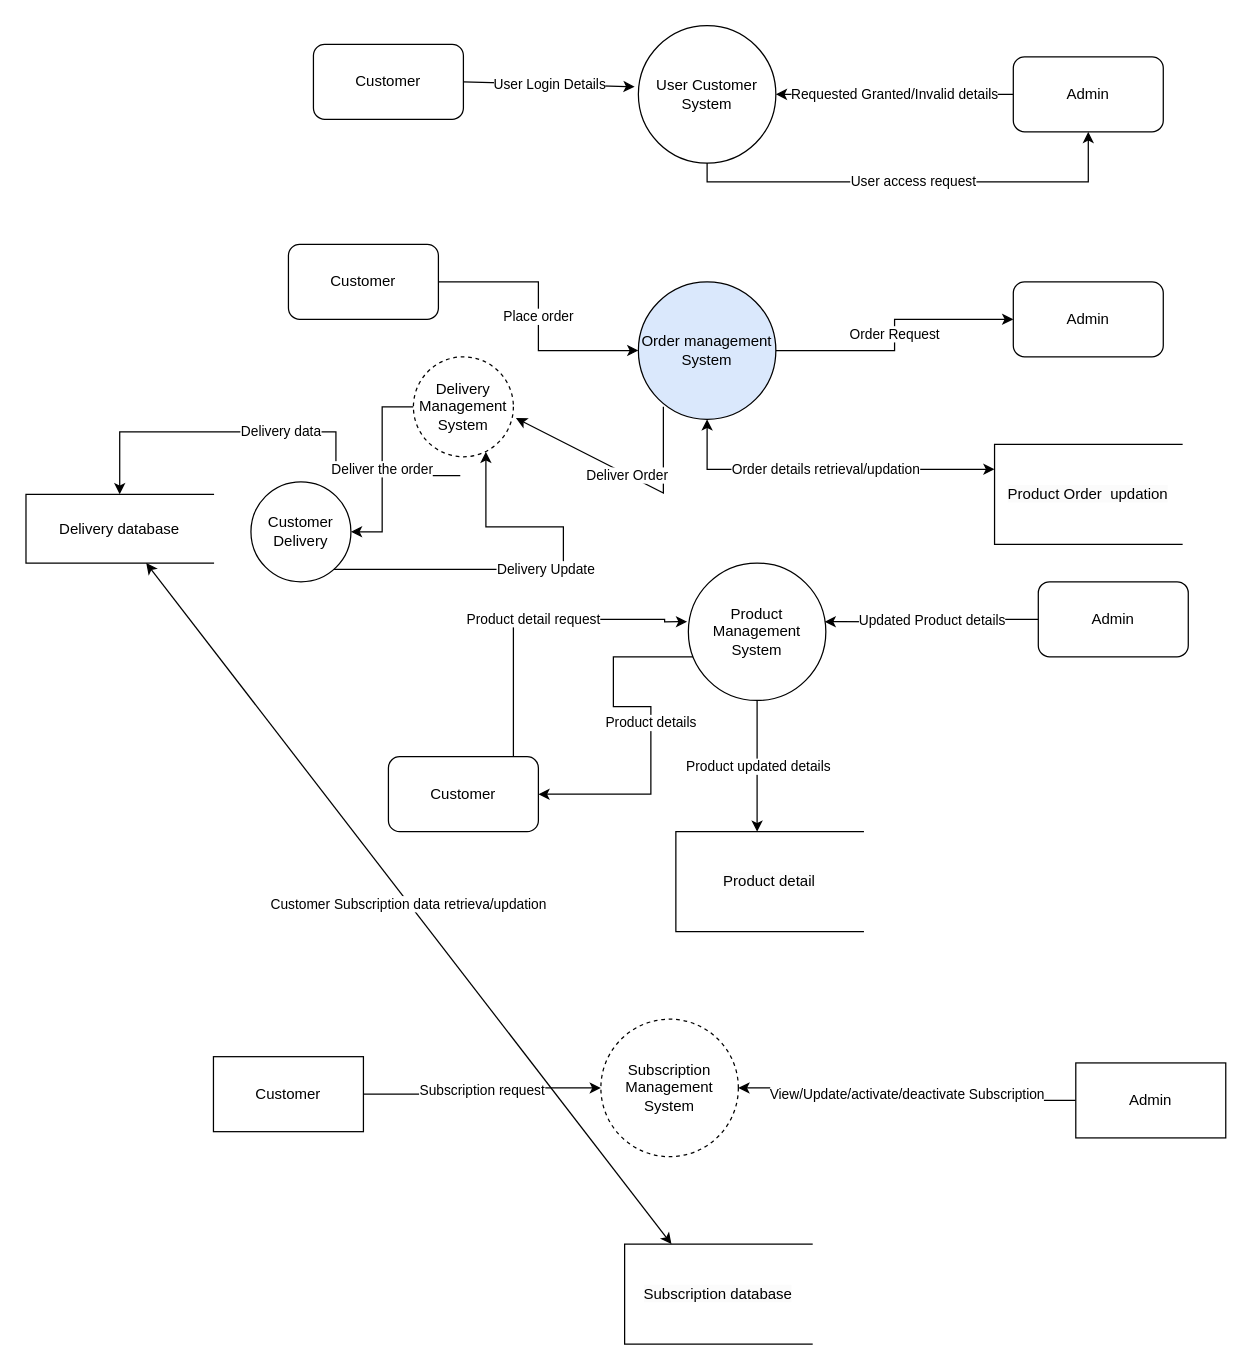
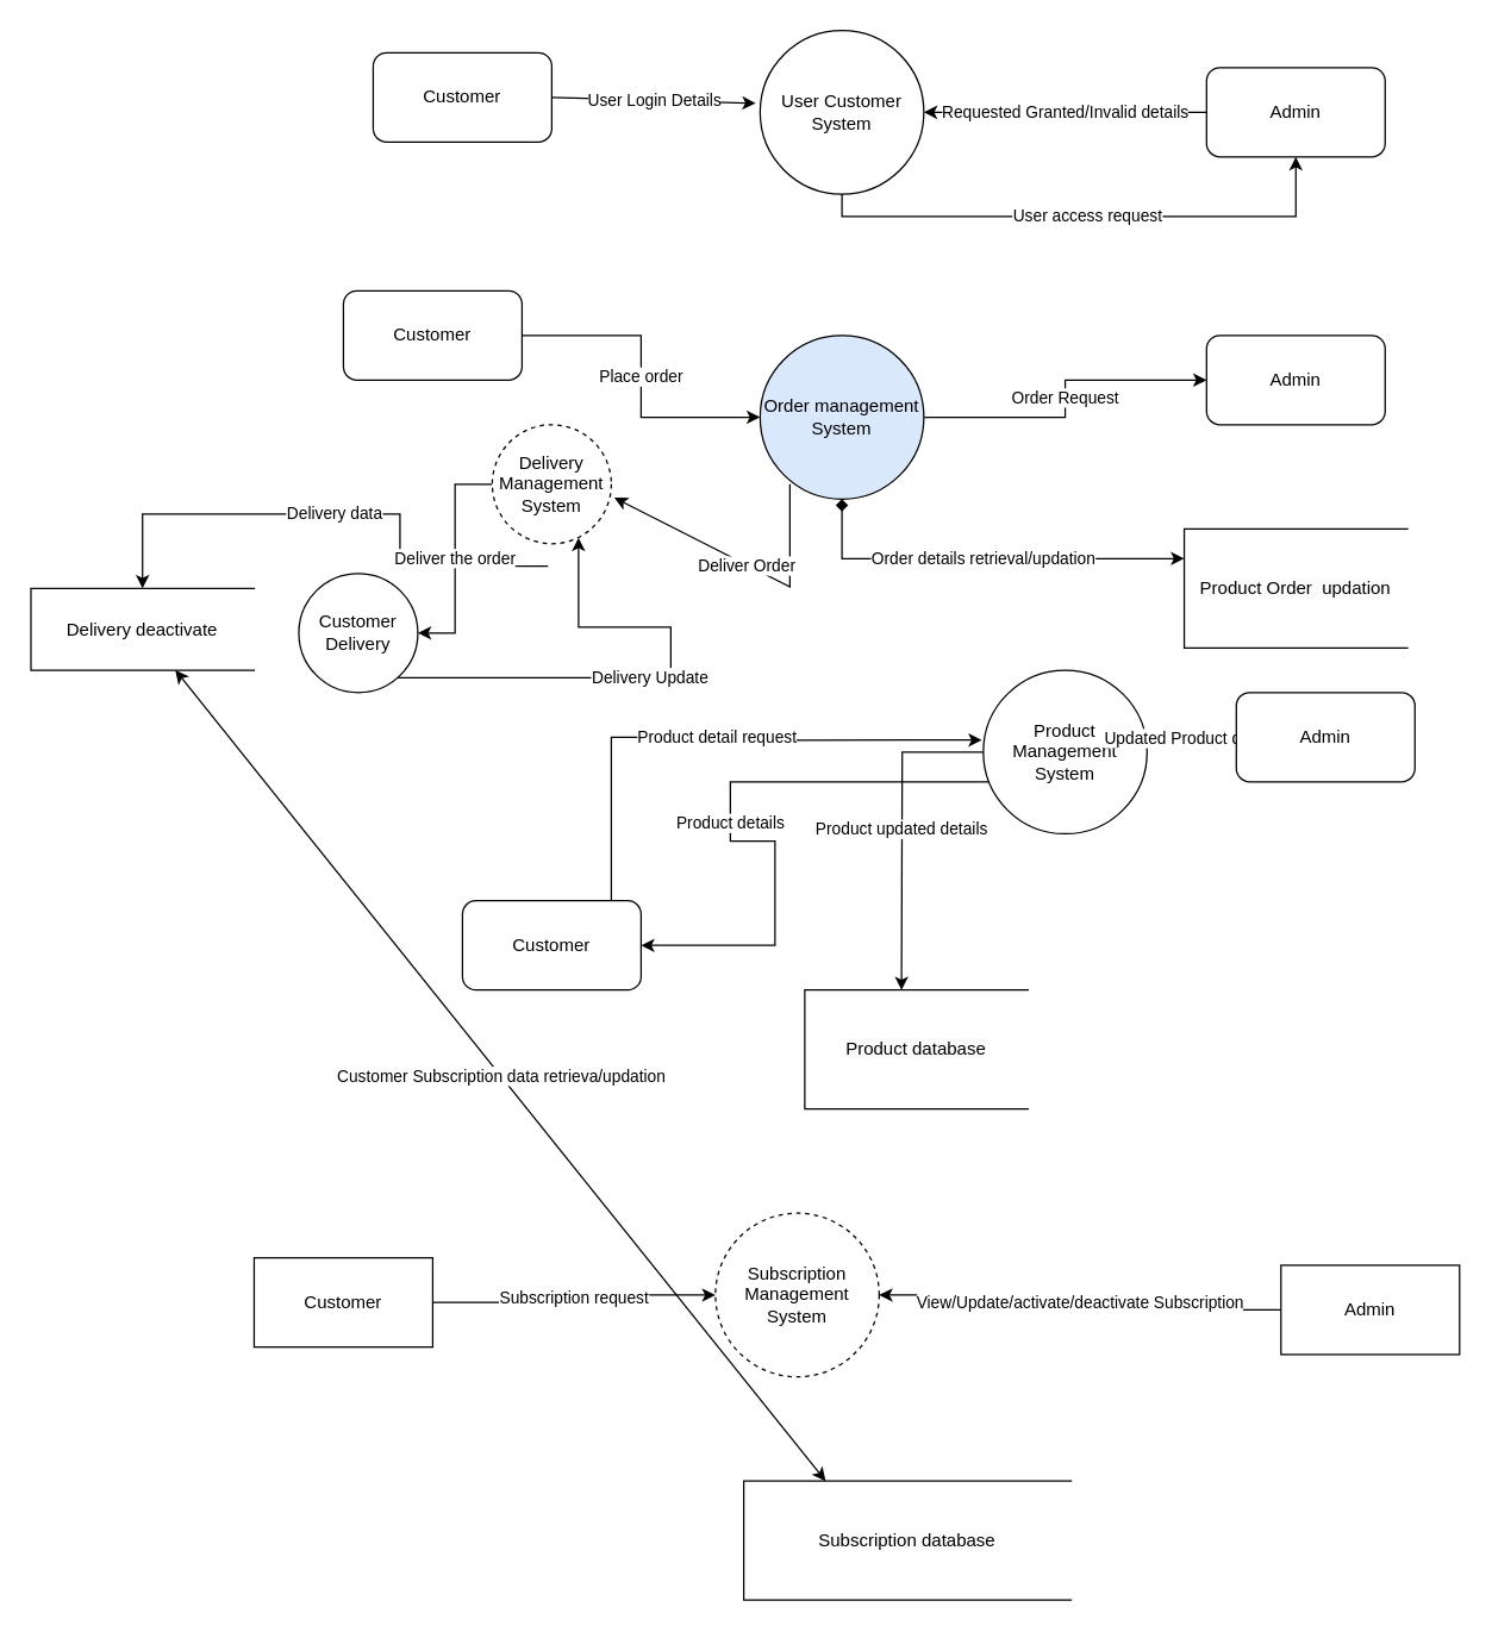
  <mxCell id="0" />
  <mxCell id="1" parent="0" />
  <mxCell id="2" value="Customer" style="rounded=1;whiteSpace=wrap;html=1;" vertex="1" parent="1"><mxGeometry x="250" y="35" width="120" height="60" as="geometry" /></mxCell>
  <mxCell id="3" value="Requested Granted/Invalid details" style="edgeStyle=orthogonalEdgeStyle;rounded=0;orthogonalLoop=1;jettySize=auto;html=1;" edge="1" parent="1" source="4" target="6"><mxGeometry relative="1" as="geometry" /></mxCell>
  <mxCell id="4" value="Admin" style="rounded=1;whiteSpace=wrap;html=1;" vertex="1" parent="1"><mxGeometry x="810" y="45" width="120" height="60" as="geometry" /></mxCell>
  <mxCell id="5" value="User access request" style="edgeStyle=orthogonalEdgeStyle;rounded=0;orthogonalLoop=1;jettySize=auto;html=1;" edge="1" parent="1" source="6" target="4"><mxGeometry relative="1" as="geometry"><Array as="points"><mxPoint x="660" y="145" /><mxPoint x="660" y="145" /></Array></mxGeometry></mxCell>
  <mxCell id="6" value="User Customer System" style="ellipse;whiteSpace=wrap;html=1;aspect=fixed;" vertex="1" parent="1"><mxGeometry x="510" y="20" width="110" height="110" as="geometry" /></mxCell>
  <mxCell id="7" value="User Login Details" style="endArrow=classic;html=1;rounded=0;exitX=1;exitY=0.5;exitDx=0;exitDy=0;entryX=-0.027;entryY=0.445;entryDx=0;entryDy=0;entryPerimeter=0;" edge="1" parent="1" source="2" target="6"><mxGeometry width="50" height="50" relative="1" as="geometry"><mxPoint x="550" y="375" as="sourcePoint" /><mxPoint x="600" y="325" as="targetPoint" /></mxGeometry></mxCell>
  <mxCell id="8" value="Admin" style="rounded=1;whiteSpace=wrap;html=1;" vertex="1" parent="1"><mxGeometry x="810" y="225" width="120" height="60" as="geometry" /></mxCell>
  <mxCell id="9" value="Order Request" style="edgeStyle=orthogonalEdgeStyle;rounded=0;orthogonalLoop=1;jettySize=auto;html=1;entryX=0;entryY=0.5;entryDx=0;entryDy=0;" edge="1" parent="1" source="10" target="8"><mxGeometry relative="1" as="geometry"><mxPoint x="710" y="340" as="targetPoint" /></mxGeometry></mxCell>
  <mxCell id="10" value="Order management System" style="ellipse;whiteSpace=wrap;html=1;aspect=fixed;fillColor=#dae8fc;" vertex="1" parent="1"><mxGeometry x="510" y="225" width="110" height="110" as="geometry" /></mxCell>
  <mxCell id="11" value="Place order" style="edgeStyle=orthogonalEdgeStyle;rounded=0;orthogonalLoop=1;jettySize=auto;html=1;entryX=0;entryY=0.5;entryDx=0;entryDy=0;" edge="1" parent="1" source="12" target="10"><mxGeometry relative="1" as="geometry"><mxPoint x="480" y="355" as="targetPoint" /></mxGeometry></mxCell>
  <mxCell id="12" value="Customer" style="rounded=1;whiteSpace=wrap;html=1;" vertex="1" parent="1"><mxGeometry x="230" y="195" width="120" height="60" as="geometry" /></mxCell>
  <mxCell id="13" value="Product detail request" style="edgeStyle=orthogonalEdgeStyle;rounded=0;orthogonalLoop=1;jettySize=auto;html=1;entryX=-0.009;entryY=0.427;entryDx=0;entryDy=0;entryPerimeter=0;" edge="1" parent="1" target="17"><mxGeometry relative="1" as="geometry"><mxPoint x="410" y="605" as="sourcePoint" /><mxPoint x="530" y="474.5" as="targetPoint" /><Array as="points"><mxPoint x="410" y="495" /><mxPoint x="531" y="495" /><mxPoint x="531" y="497" /></Array></mxGeometry></mxCell>
  <mxCell id="14" value="Customer" style="rounded=1;whiteSpace=wrap;html=1;" vertex="1" parent="1"><mxGeometry x="310" y="605" width="120" height="60" as="geometry" /></mxCell>
  <mxCell id="15" value="Product details" style="edgeStyle=orthogonalEdgeStyle;rounded=0;orthogonalLoop=1;jettySize=auto;html=1;entryX=1;entryY=0.5;entryDx=0;entryDy=0;" edge="1" parent="1" source="17" target="14"><mxGeometry relative="1" as="geometry"><mxPoint x="470" y="505" as="targetPoint" /><Array as="points"><mxPoint x="490" y="525" /><mxPoint x="490" y="565" /><mxPoint x="520" y="565" /><mxPoint x="520" y="635" /></Array></mxGeometry></mxCell>
  <mxCell id="16" value="Product updated details" style="edgeStyle=orthogonalEdgeStyle;rounded=0;orthogonalLoop=1;jettySize=auto;html=1;" edge="1" parent="1" source="17"><mxGeometry relative="1" as="geometry"><mxPoint x="605" y="665" as="targetPoint" /></mxGeometry></mxCell>
- <mxCell id="17" value="Product Management System" style="ellipse;whiteSpace=wrap;html=1;aspect=fixed;" vertex="1" parent="1"><mxGeometry x="550" y="450" width="110" height="110" as="geometry" /></mxCell>
+ <mxCell id="17" value="Product Management System" style="ellipse;whiteSpace=wrap;html=1;aspect=fixed;" vertex="1" parent="1"><mxGeometry x="660" y="450" width="110" height="110" as="geometry" /></mxCell>
  <mxCell id="18" value="Updated Product details" style="edgeStyle=orthogonalEdgeStyle;rounded=0;orthogonalLoop=1;jettySize=auto;html=1;entryX=0.991;entryY=0.427;entryDx=0;entryDy=0;entryPerimeter=0;" edge="1" parent="1" source="19" target="17"><mxGeometry relative="1" as="geometry"><mxPoint x="730" y="495" as="targetPoint" /></mxGeometry></mxCell>
  <mxCell id="19" value="Admin" style="rounded=1;whiteSpace=wrap;html=1;" vertex="1" parent="1"><mxGeometry x="830" y="465" width="120" height="60" as="geometry" /></mxCell>
- <mxCell id="20" value="&lt;span style=&quot;caret-color: rgb(0, 0, 0); color: rgb(0, 0, 0); font-family: Helvetica; font-size: 12px; font-style: normal; font-variant-caps: normal; font-weight: 400; letter-spacing: normal; orphans: auto; text-align: center; text-indent: 0px; text-transform: none; white-space: normal; widows: auto; word-spacing: 0px; -webkit-text-stroke-width: 0px; background-color: rgb(251, 251, 251); text-decoration: none; display: inline !important; float: none;&quot;&gt;Product detail&lt;/span&gt;" style="shape=partialRectangle;whiteSpace=wrap;html=1;bottom=1;right=1;left=1;top=0;fillColor=none;routingCenterX=-0.5;direction=south;" vertex="1" parent="1"><mxGeometry x="540" y="665" width="150" height="80" as="geometry" /></mxCell>
+ <mxCell id="20" value="&lt;span style=&quot;caret-color: rgb(0, 0, 0); color: rgb(0, 0, 0); font-family: Helvetica; font-size: 12px; font-style: normal; font-variant-caps: normal; font-weight: 400; letter-spacing: normal; orphans: auto; text-align: center; text-indent: 0px; text-transform: none; white-space: normal; widows: auto; word-spacing: 0px; -webkit-text-stroke-width: 0px; background-color: rgb(251, 251, 251); text-decoration: none; display: inline !important; float: none;&quot;&gt;Product database&lt;/span&gt;" style="shape=partialRectangle;whiteSpace=wrap;html=1;bottom=1;right=1;left=1;top=0;fillColor=none;routingCenterX=-0.5;direction=south;" vertex="1" parent="1"><mxGeometry x="540" y="665" width="150" height="80" as="geometry" /></mxCell>
  <mxCell id="21" value="Subscription Management System" style="ellipse;whiteSpace=wrap;html=1;aspect=fixed;dashed=1;" vertex="1" parent="1"><mxGeometry x="480" y="815" width="110" height="110" as="geometry" /></mxCell>
- <mxCell id="22" value="&lt;span style=&quot;caret-color: rgb(0, 0, 0); color: rgb(0, 0, 0); font-family: Helvetica; font-size: 12px; font-style: normal; font-variant-caps: normal; font-weight: 400; letter-spacing: normal; orphans: auto; text-align: center; text-indent: 0px; text-transform: none; white-space: normal; widows: auto; word-spacing: 0px; -webkit-text-stroke-width: 0px; background-color: rgb(251, 251, 251); text-decoration: none; display: inline !important; float: none;&quot;&gt;Subscription database&lt;/span&gt;" style="shape=partialRectangle;whiteSpace=wrap;html=1;bottom=1;right=1;left=1;top=0;fillColor=none;routingCenterX=-0.5;direction=south;" vertex="1" parent="1"><mxGeometry x="499" y="995" width="150" height="80" as="geometry" /></mxCell>
+ <mxCell id="22" value="&lt;span style=&quot;caret-color: rgb(0, 0, 0); color: rgb(0, 0, 0); font-family: Helvetica; font-size: 12px; font-style: normal; font-variant-caps: normal; font-weight: 400; letter-spacing: normal; orphans: auto; text-align: center; text-indent: 0px; text-transform: none; white-space: normal; widows: auto; word-spacing: 0px; -webkit-text-stroke-width: 0px; background-color: rgb(251, 251, 251); text-decoration: none; display: inline !important; float: none;&quot;&gt;Subscription database&lt;/span&gt;" style="shape=partialRectangle;whiteSpace=wrap;html=1;bottom=1;right=1;left=1;top=0;fillColor=none;routingCenterX=-0.5;direction=south;" vertex="1" parent="1"><mxGeometry x="499" y="995" width="220" height="80" as="geometry" /></mxCell>
  <mxCell id="23" value="Subscription request" style="edgeStyle=orthogonalEdgeStyle;rounded=0;orthogonalLoop=1;jettySize=auto;html=1;" edge="1" parent="1" source="24" target="21"><mxGeometry relative="1" as="geometry" /></mxCell>
  <mxCell id="24" value="Customer" style="whiteSpace=wrap;html=1;" vertex="1" parent="1"><mxGeometry x="170" y="845" width="120" height="60" as="geometry" /></mxCell>
  <mxCell id="25" value="View/Update/activate/deactivate Subscription" style="edgeStyle=orthogonalEdgeStyle;rounded=0;orthogonalLoop=1;jettySize=auto;html=1;" edge="1" parent="1" source="26" target="21"><mxGeometry relative="1" as="geometry" /></mxCell>
  <mxCell id="26" value="Admin" style="whiteSpace=wrap;html=1;" vertex="1" parent="1"><mxGeometry x="860" y="850" width="120" height="60" as="geometry" /></mxCell>
  <mxCell id="27" value="Customer Subscription data retrieva/updation" style="endArrow=classic;startArrow=classic;html=1;rounded=0;exitX=0;exitY=0.75;exitDx=0;exitDy=0;" edge="1" parent="1" source="22" target="34"><mxGeometry width="50" height="50" relative="1" as="geometry"><mxPoint x="470" y="785" as="sourcePoint" /><mxPoint x="520" y="735" as="targetPoint" /></mxGeometry></mxCell>
  <mxCell id="28" value="&lt;span style=&quot;caret-color: rgb(0, 0, 0); color: rgb(0, 0, 0); font-family: Helvetica; font-size: 12px; font-style: normal; font-variant-caps: normal; font-weight: 400; letter-spacing: normal; orphans: auto; text-align: center; text-indent: 0px; text-transform: none; white-space: normal; widows: auto; word-spacing: 0px; -webkit-text-stroke-width: 0px; background-color: rgb(251, 251, 251); text-decoration: none; display: inline !important; float: none;&quot;&gt;Product Order &amp;nbsp;updation&lt;/span&gt;" style="shape=partialRectangle;whiteSpace=wrap;html=1;bottom=1;right=1;left=1;top=0;fillColor=none;routingCenterX=-0.5;direction=south;" vertex="1" parent="1"><mxGeometry x="795" y="355" width="150" height="80" as="geometry" /></mxCell>
- <mxCell id="29" value="Order details retrieval/updation" style="endArrow=classic;startArrow=classic;html=1;rounded=0;entryX=0.5;entryY=1;entryDx=0;entryDy=0;exitX=0.25;exitY=1;exitDx=0;exitDy=0;" edge="1" parent="1" source="28" target="10"><mxGeometry width="50" height="50" relative="1" as="geometry"><mxPoint x="490" y="505" as="sourcePoint" /><mxPoint x="540" y="455" as="targetPoint" /><Array as="points"><mxPoint x="565" y="375" /></Array></mxGeometry></mxCell>
+ <mxCell id="29" value="Order details retrieval/updation" style="endArrow=diamond;startArrow=classic;html=1;rounded=0;entryX=0.5;entryY=1;entryDx=0;entryDy=0;exitX=0.25;exitY=1;exitDx=0;exitDy=0;" edge="1" parent="1" source="28" target="10"><mxGeometry width="50" height="50" relative="1" as="geometry"><mxPoint x="490" y="505" as="sourcePoint" /><mxPoint x="540" y="455" as="targetPoint" /><Array as="points"><mxPoint x="565" y="375" /></Array></mxGeometry></mxCell>
  <mxCell id="30" value="Deliver Order" style="rounded=0;orthogonalLoop=1;jettySize=auto;html=1;exitX=1.025;exitY=0.613;exitDx=0;exitDy=0;exitPerimeter=0;entryX=1.025;entryY=0.613;entryDx=0;entryDy=0;entryPerimeter=0;" edge="1" parent="1" target="33"><mxGeometry relative="1" as="geometry"><mxPoint x="530" y="325" as="sourcePoint" /><mxPoint x="440" y="410" as="targetPoint" /><Array as="points"><mxPoint x="530" y="394" /></Array></mxGeometry></mxCell>
  <mxCell id="31" value="Delivery data" style="edgeStyle=orthogonalEdgeStyle;rounded=0;orthogonalLoop=1;jettySize=auto;html=1;entryX=0;entryY=0.5;entryDx=0;entryDy=0;" edge="1" parent="1" target="34"><mxGeometry relative="1" as="geometry"><mxPoint x="367.5" y="380" as="sourcePoint" /><mxPoint x="80" y="375" as="targetPoint" /><Array as="points"><mxPoint x="268" y="380" /><mxPoint x="268" y="345" /><mxPoint x="95" y="345" /></Array></mxGeometry></mxCell>
  <mxCell id="32" value="Deliver the order" style="edgeStyle=orthogonalEdgeStyle;rounded=0;orthogonalLoop=1;jettySize=auto;html=1;entryX=1;entryY=0.5;entryDx=0;entryDy=0;" edge="1" parent="1" source="33" target="36"><mxGeometry relative="1" as="geometry"><mxPoint x="320" y="425" as="targetPoint" /></mxGeometry></mxCell>
  <mxCell id="33" value="Delivery Management System" style="ellipse;whiteSpace=wrap;html=1;aspect=fixed;dashed=1;" vertex="1" parent="1"><mxGeometry x="330" y="285" width="80" height="80" as="geometry" /></mxCell>
- <mxCell id="34" value="Delivery database" style="shape=partialRectangle;whiteSpace=wrap;html=1;bottom=1;right=1;left=1;top=0;fillColor=none;routingCenterX=-0.5;direction=south;" vertex="1" parent="1"><mxGeometry x="20" y="395" width="150" height="55" as="geometry" /></mxCell>
+ <mxCell id="34" value="Delivery deactivate" style="shape=partialRectangle;whiteSpace=wrap;html=1;bottom=1;right=1;left=1;top=0;fillColor=none;routingCenterX=-0.5;direction=south;" vertex="1" parent="1"><mxGeometry x="20" y="395" width="150" height="55" as="geometry" /></mxCell>
  <mxCell id="35" value="Delivery Update" style="edgeStyle=orthogonalEdgeStyle;rounded=0;orthogonalLoop=1;jettySize=auto;html=1;entryX=0.725;entryY=0.95;entryDx=0;entryDy=0;entryPerimeter=0;" edge="1" parent="1" source="36" target="33"><mxGeometry relative="1" as="geometry"><Array as="points"><mxPoint x="450" y="455" /><mxPoint x="450" y="421" /></Array></mxGeometry></mxCell>
  <mxCell id="36" value="Customer Delivery" style="ellipse;whiteSpace=wrap;html=1;aspect=fixed;" vertex="1" parent="1"><mxGeometry x="200" y="385" width="80" height="80" as="geometry" /></mxCell>
